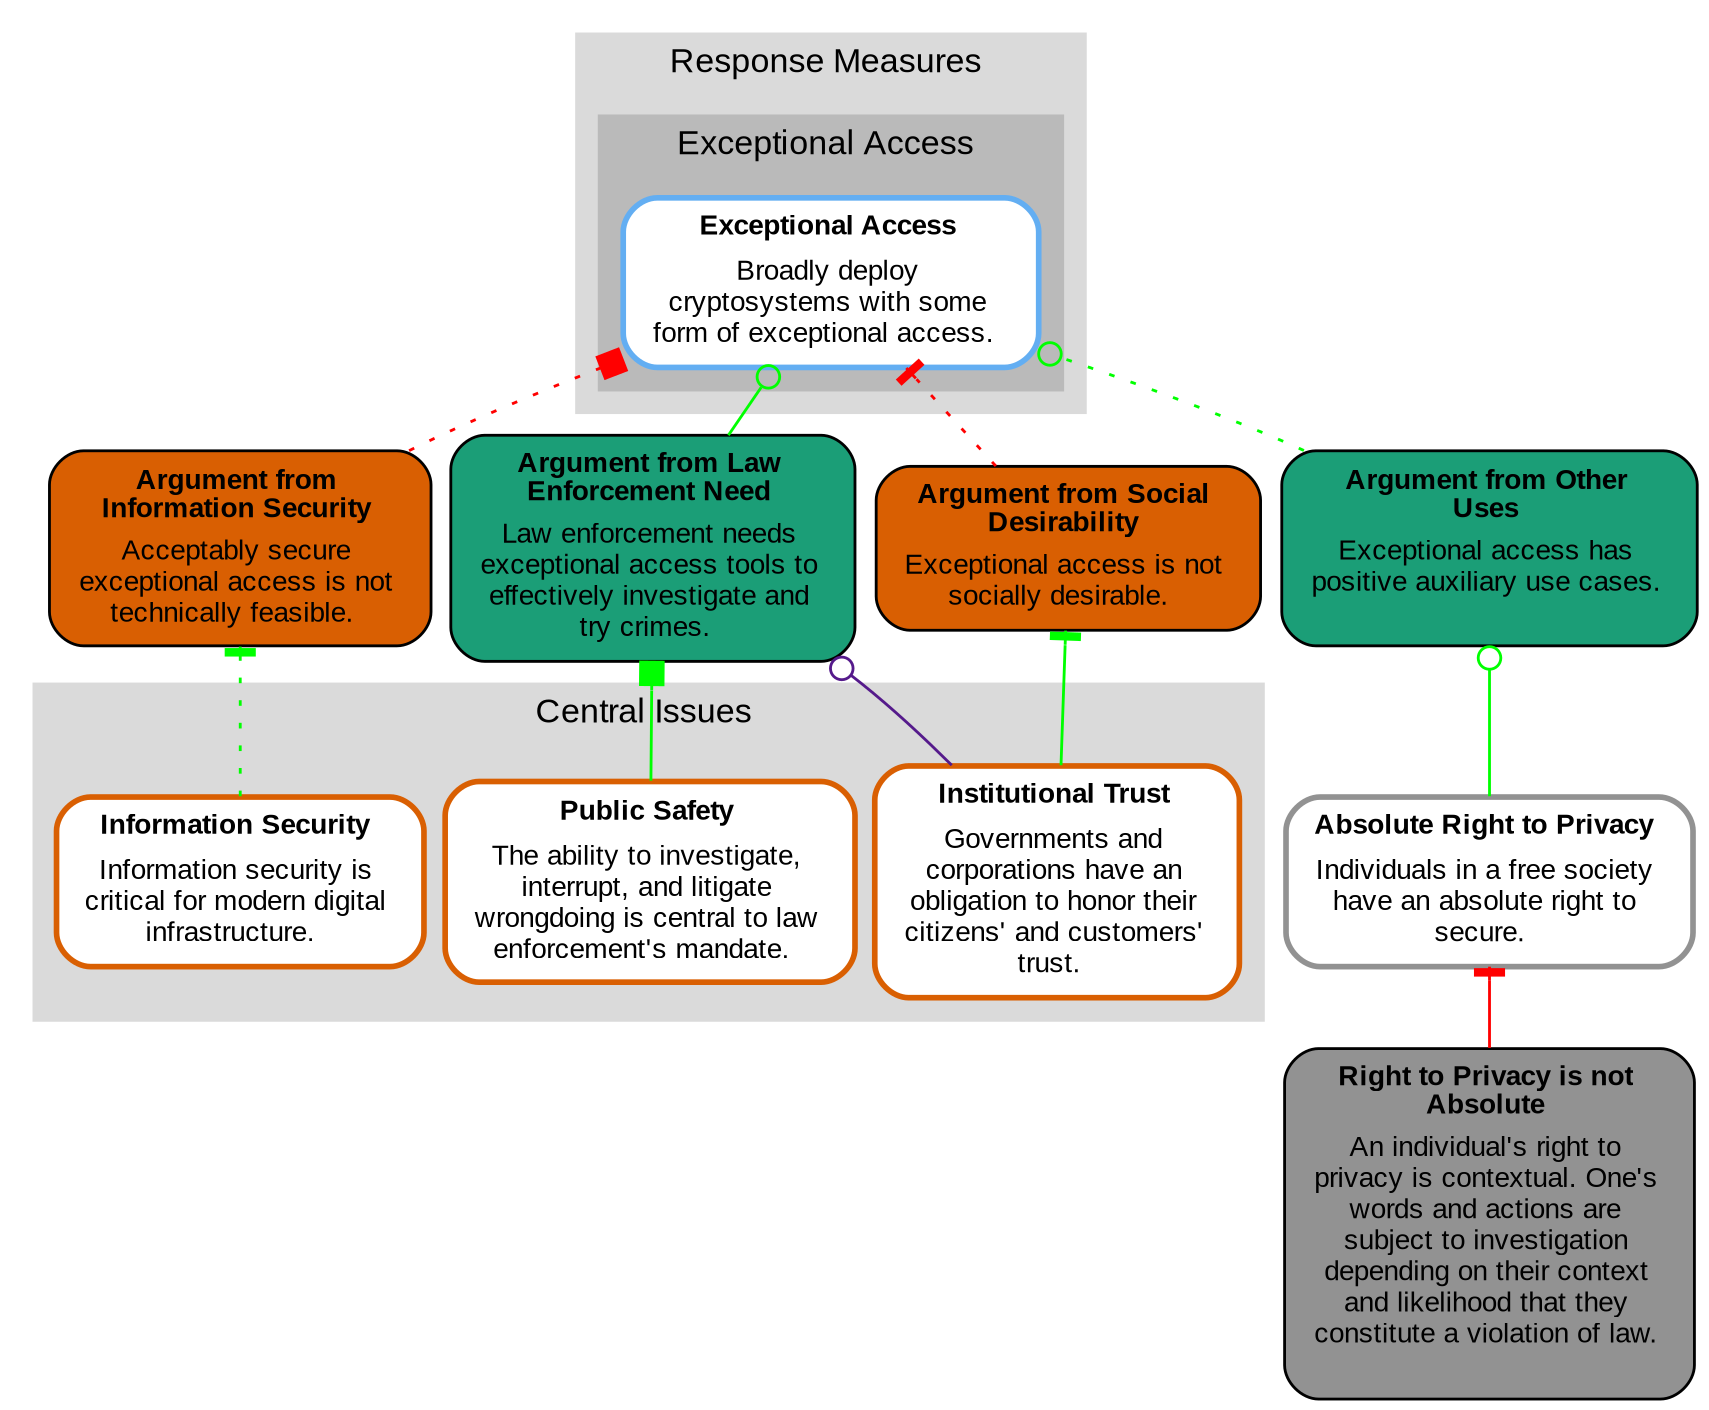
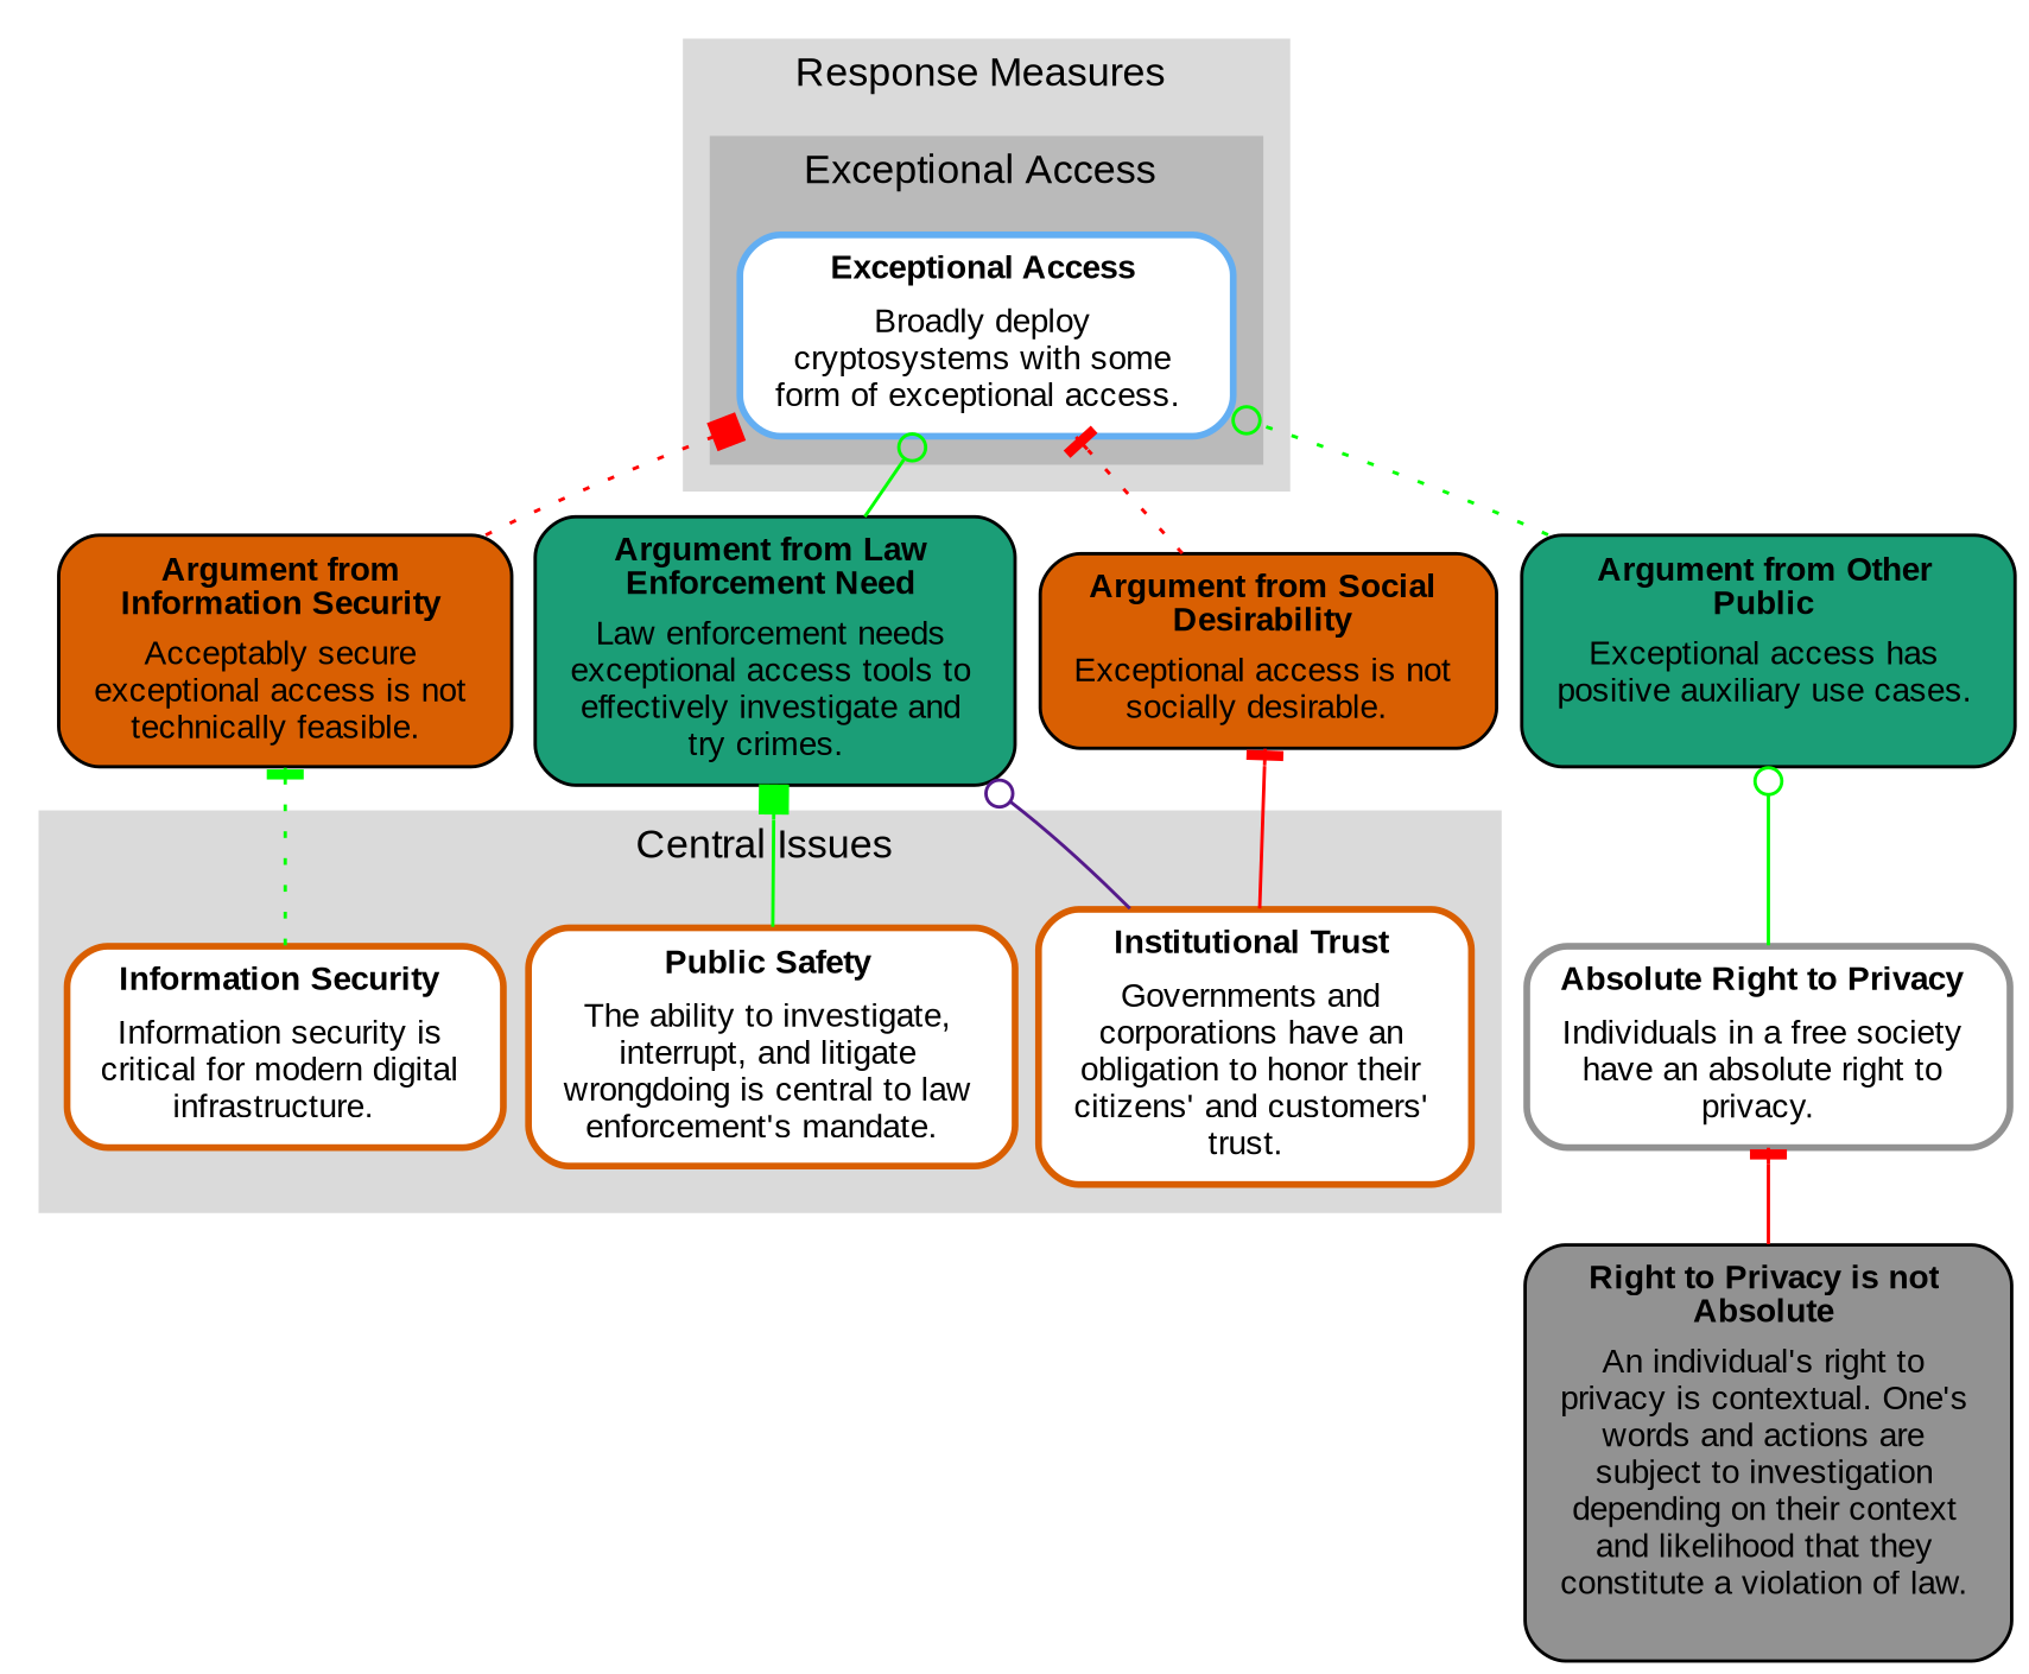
  digraph {
    concentrate=false
    nodesep=0.1
    rankdir=BT
    ranksep=0.25
    node [fillcolor=white fontcolor="#000000" margin="0.11,0.055" shape=box style="filled,rounded,bold" type="statement-map-node"]
    edge [arrowhead=tee arrowsize=1 color="#00ff00" penwidth=1 style=bold type=support]
    n1 [color="#d95f02" label=<<TABLE WIDTH="0" ALIGN="CENTER" BORDER="0" CELLSPACING="0"><TR><TD WIDTH="0" ALIGN="TEXT" BALIGN="CENTER"><FONT FACE="arial" POINT-SIZE="10" COLOR="#000000"><B>Information&#x20;Security&#x20;</B></FONT></TD></TR><TR><TD ALIGN="TEXT" WIDTH="0" BALIGN="CENTER"><FONT FACE="arial" POINT-SIZE="10" COLOR="#000000">Information&#x20;security&#x20;is&#x20;<BR/>critical&#x20;for&#x20;modern&#x20;digital&#x20;<BR/>infrastructure.&#x20;&#x20;</FONT></TD></TR></TABLE>> labelfontcolor=white]
    n2 [color="#d95f02" label=<<TABLE WIDTH="0" ALIGN="CENTER" BORDER="0" CELLSPACING="0"><TR><TD WIDTH="0" ALIGN="TEXT" BALIGN="CENTER"><FONT FACE="arial" POINT-SIZE="10" COLOR="#000000"><B>Public&#x20;Safety&#x20;</B></FONT></TD></TR><TR><TD ALIGN="TEXT" WIDTH="0" BALIGN="CENTER"><FONT FACE="arial" POINT-SIZE="10" COLOR="#000000">The&#x20;ability&#x20;to&#x20;investigate&#x2C;&#x20;<BR/>interrupt&#x2C;&#x20;and&#x20;litigate&#x20;<BR/>wrongdoing&#x20;is&#x20;central&#x20;to&#x20;law&#x20;<BR/>enforcement&#x27;s&#x20;mandate.&#x20;&#x20;</FONT></TD></TR></TABLE>> labelfontcolor=white]
    n3 [color="#d95f02" label=<<TABLE WIDTH="0" ALIGN="CENTER" BORDER="0" CELLSPACING="0"><TR><TD WIDTH="0" ALIGN="TEXT" BALIGN="CENTER"><FONT FACE="arial" POINT-SIZE="10" COLOR="#000000"><B>Institutional&#x20;Trust&#x20;</B></FONT></TD></TR><TR><TD ALIGN="TEXT" WIDTH="0" BALIGN="CENTER"><FONT FACE="arial" POINT-SIZE="10" COLOR="#000000">Governments&#x20;and&#x20;<BR/>corporations&#x20;have&#x20;an&#x20;<BR/>obligation&#x20;to&#x20;honor&#x20;their&#x20;<BR/>citizens&#x27;&#x20;and&#x20;customers&#x27;&#x20;<BR/>trust.&#x20;&#x20;</FONT></TD></TR></TABLE>> labelfontcolor=white]
    n4 [color="#63AEF2" label=<<TABLE WIDTH="0" ALIGN="CENTER" BORDER="0" CELLSPACING="0"><TR><TD WIDTH="0" ALIGN="TEXT" BALIGN="CENTER"><FONT FACE="arial" POINT-SIZE="10" COLOR="#000000"><B>Exceptional&#x20;Access&#x20;</B></FONT></TD></TR><TR><TD ALIGN="TEXT" WIDTH="0" BALIGN="CENTER"><FONT FACE="arial" POINT-SIZE="10" COLOR="#000000">Broadly&#x20;deploy&#x20;<BR/>cryptosystems&#x20;with&#x20;some&#x20;<BR/>form&#x20;of&#x20;exceptional&#x20;access.&#x20;&#x20;</FONT></TD></TR></TABLE>> labelfontcolor=white]
    n5 [fillcolor="#d95f02" label=<<TABLE WIDTH="0" ALIGN="CENTER" BORDER="0" CELLSPACING="0"><TR><TD WIDTH="0" ALIGN="TEXT" BALIGN="CENTER"><FONT FACE="arial" POINT-SIZE="10" COLOR="#000000"><B>Argument&#x20;from&#x20;<BR/>Information&#x20;Security&#x20;</B></FONT></TD></TR><TR><TD ALIGN="TEXT" WIDTH="0" BALIGN="CENTER"><FONT FACE="arial" POINT-SIZE="10" COLOR="#000000">Acceptably&#x20;secure&#x20;<BR/>exceptional&#x20;access&#x20;is&#x20;not&#x20;<BR/>technically&#x20;feasible.&#x20;&#x20;</FONT></TD></TR></TABLE>> style="filled,rounded" type="argument-map-node"]
    n6 [fillcolor="#1b9e77" label=<<TABLE WIDTH="0" ALIGN="CENTER" BORDER="0" CELLSPACING="0"><TR><TD WIDTH="0" ALIGN="TEXT" BALIGN="CENTER"><FONT FACE="arial" POINT-SIZE="10" COLOR="#000000"><B>Argument&#x20;from&#x20;Law&#x20;<BR/>Enforcement&#x20;Need&#x20;</B></FONT></TD></TR><TR><TD ALIGN="TEXT" WIDTH="0" BALIGN="CENTER"><FONT FACE="arial" POINT-SIZE="10" COLOR="#000000">Law&#x20;enforcement&#x20;needs&#x20;<BR/>exceptional&#x20;access&#x20;tools&#x20;to&#x20;<BR/>effectively&#x20;investigate&#x20;and&#x20;<BR/>try&#x20;crimes.&#x20;&#x20;</FONT></TD></TR></TABLE>> style="filled,rounded" type="argument-map-node"]
    n7 [fillcolor="#d95f02" label=<<TABLE WIDTH="0" ALIGN="CENTER" BORDER="0" CELLSPACING="0"><TR><TD WIDTH="0" ALIGN="TEXT" BALIGN="CENTER"><FONT FACE="arial" POINT-SIZE="10" COLOR="#000000"><B>Argument&#x20;from&#x20;Social&#x20;<BR/>Desirability&#x20;</B></FONT></TD></TR><TR><TD ALIGN="TEXT" WIDTH="0" BALIGN="CENTER"><FONT FACE="arial" POINT-SIZE="10" COLOR="#000000">Exceptional&#x20;access&#x20;is&#x20;not&#x20;<BR/>socially&#x20;desirable.&#x20;&#x20;</FONT></TD></TR></TABLE>> style="filled,rounded" type="argument-map-node"]
-   n8 [color="#929292" label=<<TABLE WIDTH="0" ALIGN="CENTER" BORDER="0" CELLSPACING="0"><TR><TD WIDTH="0" ALIGN="TEXT" BALIGN="CENTER"><FONT FACE="arial" POINT-SIZE="10" COLOR="#000000"><B>Absolute&#x20;Right&#x20;to&#x20;Privacy&#x20;</B></FONT></TD></TR><TR><TD ALIGN="TEXT" WIDTH="0" BALIGN="CENTER"><FONT FACE="arial" POINT-SIZE="10" COLOR="#000000">Individuals&#x20;in&#x20;a&#x20;free&#x20;society&#x20;<BR/>have&#x20;an&#x20;absolute&#x20;right&#x20;to&#x20;<BR/>secure.&#x20;&#x20;</FONT></TD></TR></TABLE>> labelfontcolor=white]
-   n9 [fillcolor="#1b9e77" label=<<TABLE WIDTH="0" ALIGN="CENTER" BORDER="0" CELLSPACING="0"><TR><TD WIDTH="0" ALIGN="TEXT" BALIGN="CENTER"><FONT FACE="arial" POINT-SIZE="10" COLOR="#000000"><B>Argument&#x20;from&#x20;Other&#x20;<BR/>Uses&#x20;</B></FONT></TD></TR><TR><TD ALIGN="TEXT" WIDTH="0" BALIGN="CENTER"><FONT FACE="arial" POINT-SIZE="10" COLOR="#000000">Exceptional&#x20;access&#x20;has&#x20;<BR/>positive&#x20;auxiliary&#x20;use&#x20;cases.&#x20;<BR/>&#x20;</FONT></TD></TR></TABLE>> style="filled,rounded" type="argument-map-node"]
+   n8 [color="#929292" label=<<TABLE WIDTH="0" ALIGN="CENTER" BORDER="0" CELLSPACING="0"><TR><TD WIDTH="0" ALIGN="TEXT" BALIGN="CENTER"><FONT FACE="arial" POINT-SIZE="10" COLOR="#000000"><B>Absolute&#x20;Right&#x20;to&#x20;Privacy&#x20;</B></FONT></TD></TR><TR><TD ALIGN="TEXT" WIDTH="0" BALIGN="CENTER"><FONT FACE="arial" POINT-SIZE="10" COLOR="#000000">Individuals&#x20;in&#x20;a&#x20;free&#x20;society&#x20;<BR/>have&#x20;an&#x20;absolute&#x20;right&#x20;to&#x20;<BR/>privacy.&#x20;&#x20;</FONT></TD></TR></TABLE>> labelfontcolor=white]
+   n9 [fillcolor="#1b9e77" label=<<TABLE WIDTH="0" ALIGN="CENTER" BORDER="0" CELLSPACING="0"><TR><TD WIDTH="0" ALIGN="TEXT" BALIGN="CENTER"><FONT FACE="arial" POINT-SIZE="10" COLOR="#000000"><B>Argument&#x20;from&#x20;Other&#x20;<BR/>Public&#x20;</B></FONT></TD></TR><TR><TD ALIGN="TEXT" WIDTH="0" BALIGN="CENTER"><FONT FACE="arial" POINT-SIZE="10" COLOR="#000000">Exceptional&#x20;access&#x20;has&#x20;<BR/>positive&#x20;auxiliary&#x20;use&#x20;cases.&#x20;<BR/>&#x20;</FONT></TD></TR></TABLE>> style="filled,rounded" type="argument-map-node"]
    n10 [fillcolor="#929292" label=<<TABLE WIDTH="0" ALIGN="CENTER" BORDER="0" CELLSPACING="0"><TR><TD WIDTH="0" ALIGN="TEXT" BALIGN="CENTER"><FONT FACE="arial" POINT-SIZE="10" COLOR="#000000"><B>Right&#x20;to&#x20;Privacy&#x20;is&#x20;not&#x20;<BR/>Absolute&#x20;</B></FONT></TD></TR><TR><TD ALIGN="TEXT" WIDTH="0" BALIGN="CENTER"><FONT FACE="arial" POINT-SIZE="10" COLOR="#000000">An&#x20;individual&#x27;s&#x20;right&#x20;to&#x20;<BR/>privacy&#x20;is&#x20;contextual.&#x20;One&#x27;s&#x20;<BR/>words&#x20;and&#x20;actions&#x20;are&#x20;<BR/>subject&#x20;to&#x20;investigation&#x20;<BR/>depending&#x20;on&#x20;their&#x20;context&#x20;<BR/>and&#x20;likelihood&#x20;that&#x20;they&#x20;<BR/>constitute&#x20;a&#x20;violation&#x20;of&#x20;law.&#x20;<BR/>&#x20;</FONT></TD></TR></TABLE>> style="filled,rounded" type="argument-map-node"]
    subgraph sub_1 {
      rank=same
    }
    subgraph sub_2 {
      rank=same
    }
    subgraph cluster_3 {
      color="#DADADA"
      label=<<FONT FACE="arial" POINT-SIZE="12" COLOR="#000000">Central&#x20;Issues&#x20;</FONT>>
      labelloc=b
      style=filled
      n1
      n2
      n3
    }
    subgraph cluster_4 {
      color="#DADADA"
      label=<<FONT FACE="arial" POINT-SIZE="12" COLOR="#000000">Response&#x20;Measures&#x20;</FONT>>
      labelloc=b
      style=filled
      subgraph cluster_5 {
        color="#BABABA"
        label=<<FONT FACE="arial" POINT-SIZE="12" COLOR="#000000">Exceptional&#x20;Access&#x20;</FONT>>
        labelloc=b
        style=filled
        n4
      }
    }
    n1 -> n5 [style=dotted]
    n2 -> n6 [arrowhead=box]
    n3 -> n6 [arrowhead=odot color="#551A8B" type=undercut]
-   n3 -> n7
+   n3 -> n7 [color="#ff0000"]
    n5 -> n4 [arrowhead=box color="#ff0000" style=dotted type=attack]
    n6 -> n4 [arrowhead=odot]
    n7 -> n4 [color="#ff0000" style=dotted type=attack]
    n8 -> n9 [arrowhead=odot]
    n9 -> n4 [arrowhead=odot style=dotted]
    n10 -> n8 [color="#ff0000" type=attack]
  }
